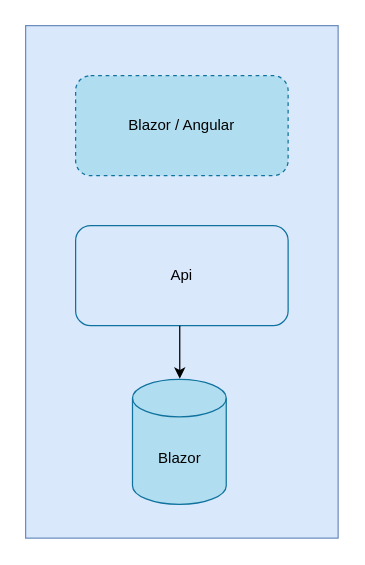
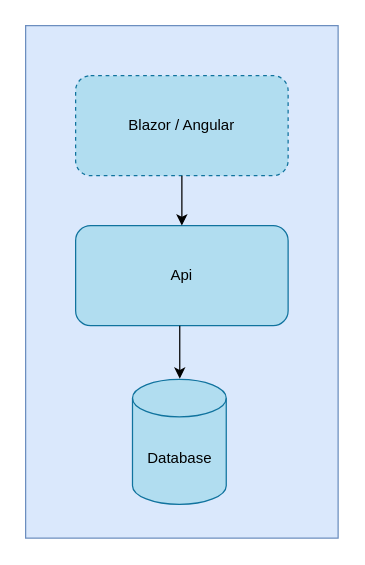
  <mxCell id="0" />
  <mxCell id="1" parent="0" />
  <mxCell id="2" value="" style="rounded=0;whiteSpace=wrap;html=1;fillColor=#dae8fc;strokeColor=#6c8ebf;" vertex="1" parent="1"><mxGeometry x="20" y="20" width="250" height="410" as="geometry" /></mxCell>
- <mxCell id="3" value="Api" style="rounded=1;whiteSpace=wrap;html=1;labelBackgroundColor=none;fillColor=#dae8fc;strokeColor=#10739e;shadow=0;glass=0;" vertex="1" parent="1"><mxGeometry x="60" y="180" width="170" height="80" as="geometry" /></mxCell>
+ <mxCell id="3" value="Api" style="rounded=1;whiteSpace=wrap;html=1;labelBackgroundColor=none;fillColor=#b1ddf0;strokeColor=#10739e;shadow=0;glass=0;" vertex="1" parent="1"><mxGeometry x="60" y="180" width="170" height="80" as="geometry" /></mxCell>
  <mxCell id="4" value="Blazor / Angular" style="rounded=1;whiteSpace=wrap;html=1;labelBackgroundColor=none;fillColor=#b1ddf0;strokeColor=#10739e;shadow=0;glass=0;dashed=1;" vertex="1" parent="1"><mxGeometry x="60" y="60" width="170" height="80" as="geometry" /></mxCell>
+ <mxCell id="5" style="edgeStyle=orthogonalEdgeStyle;rounded=1;orthogonalLoop=1;jettySize=auto;html=1;entryX=0.5;entryY=0;entryDx=0;entryDy=0;labelBackgroundColor=none;fontColor=default;exitX=0.5;exitY=1;exitDx=0;exitDy=0;" edge="1" parent="1" source="4" target="3"><mxGeometry relative="1" as="geometry"><mxPoint x="145" y="140" as="sourcePoint" /></mxGeometry></mxCell>
  <mxCell id="6" style="edgeStyle=orthogonalEdgeStyle;rounded=1;orthogonalLoop=1;jettySize=auto;html=1;exitX=0.49;exitY=0.997;exitDx=0;exitDy=0;entryX=0.471;entryY=0.031;entryDx=0;entryDy=0;entryPerimeter=0;labelBackgroundColor=none;fontColor=default;exitPerimeter=0;" edge="1" parent="1"><mxGeometry relative="1" as="geometry"><Array as="points" /><mxPoint x="143.3" y="260" as="sourcePoint" /><mxPoint x="143.3" y="302.42" as="targetPoint" /></mxGeometry></mxCell>
- <mxCell id="7" value="Blazor" style="shape=cylinder3;whiteSpace=wrap;html=1;boundedLbl=1;backgroundOutline=1;size=15;fillColor=#b1ddf0;strokeColor=#10739e;" vertex="1" parent="1"><mxGeometry x="105.5" y="303" width="75" height="100" as="geometry" /></mxCell>
+ <mxCell id="7" value="Database" style="shape=cylinder3;whiteSpace=wrap;html=1;boundedLbl=1;backgroundOutline=1;size=15;fillColor=#b1ddf0;strokeColor=#10739e;" vertex="1" parent="1"><mxGeometry x="105.5" y="303" width="75" height="100" as="geometry" /></mxCell>
